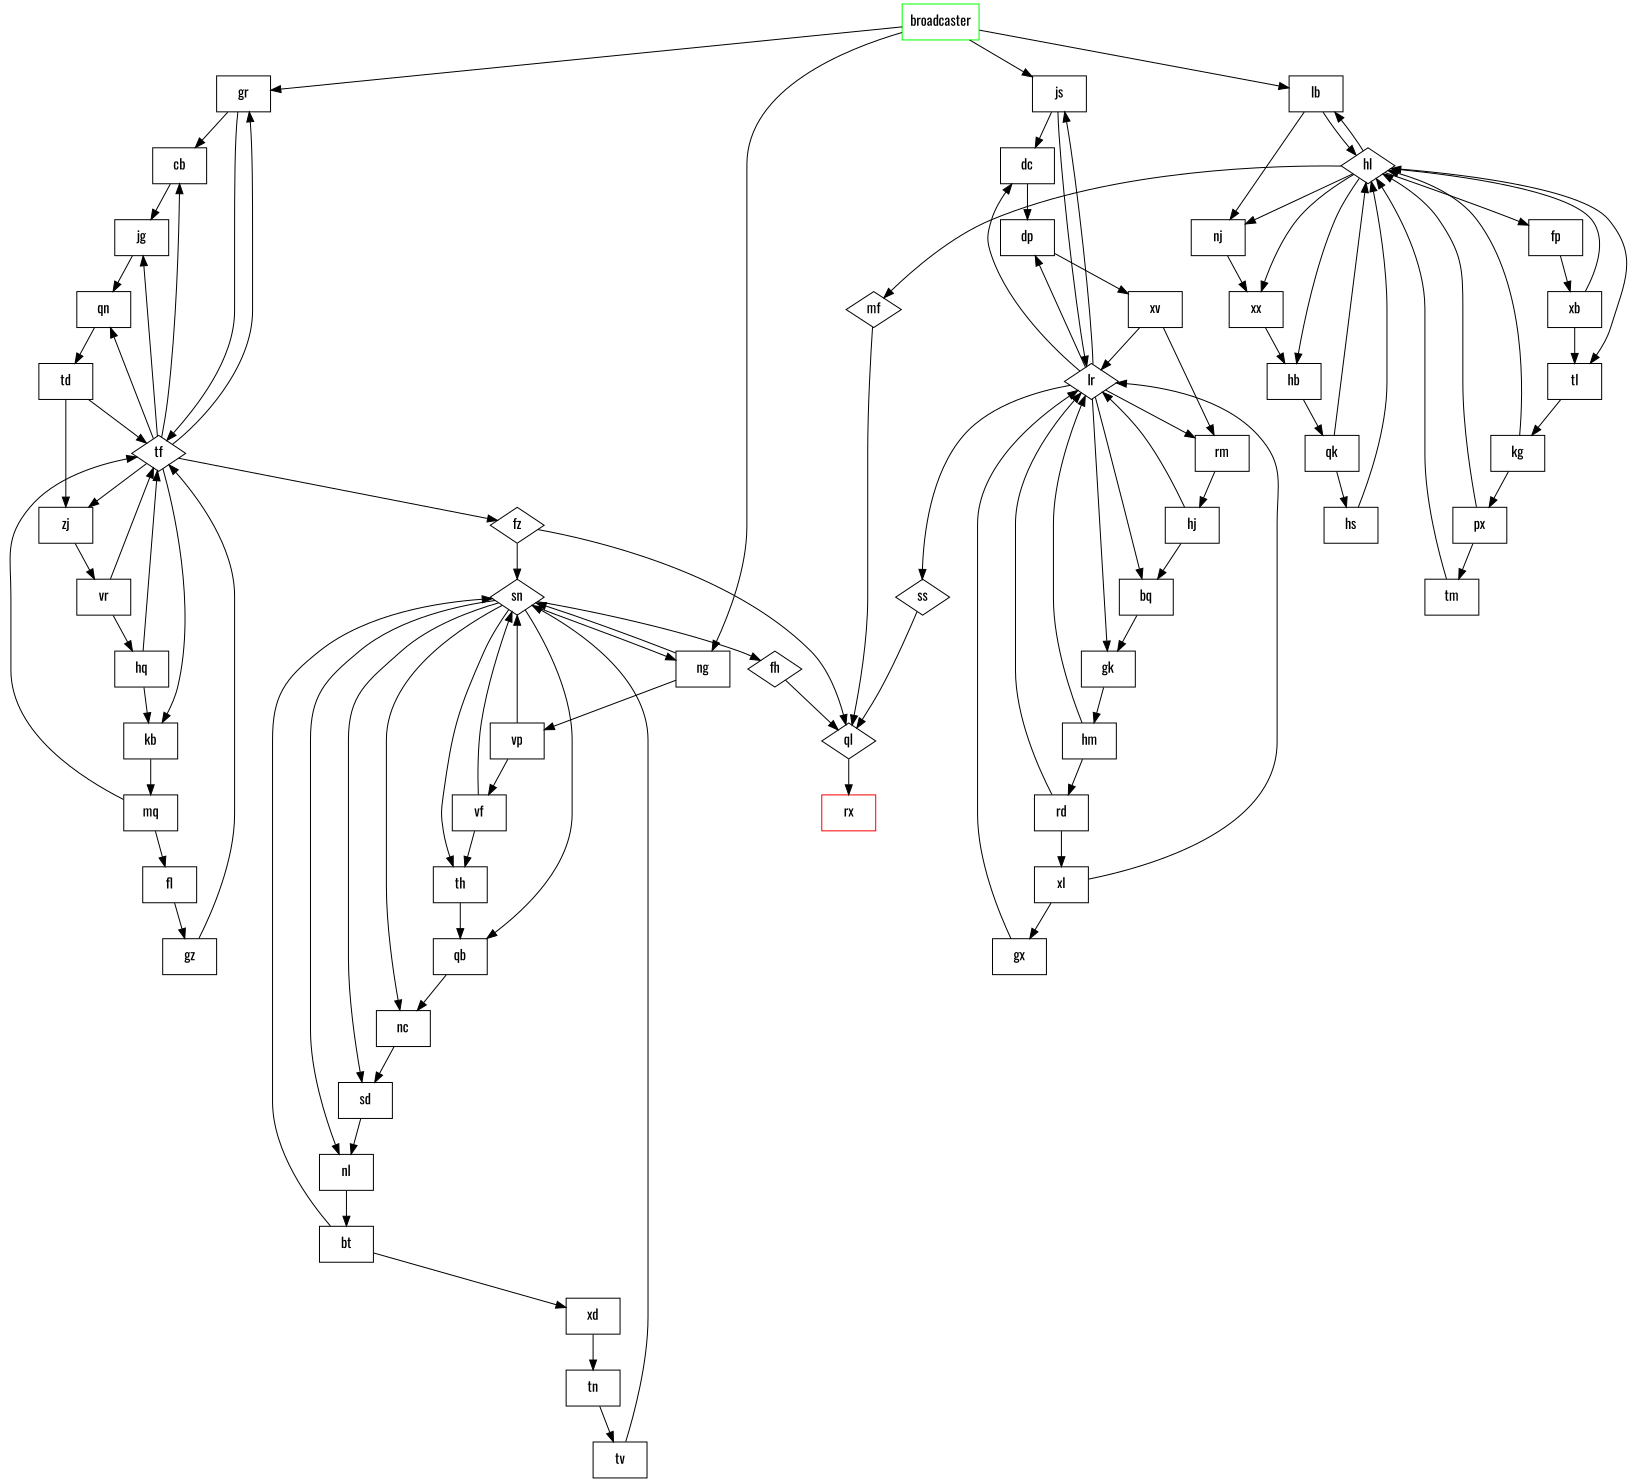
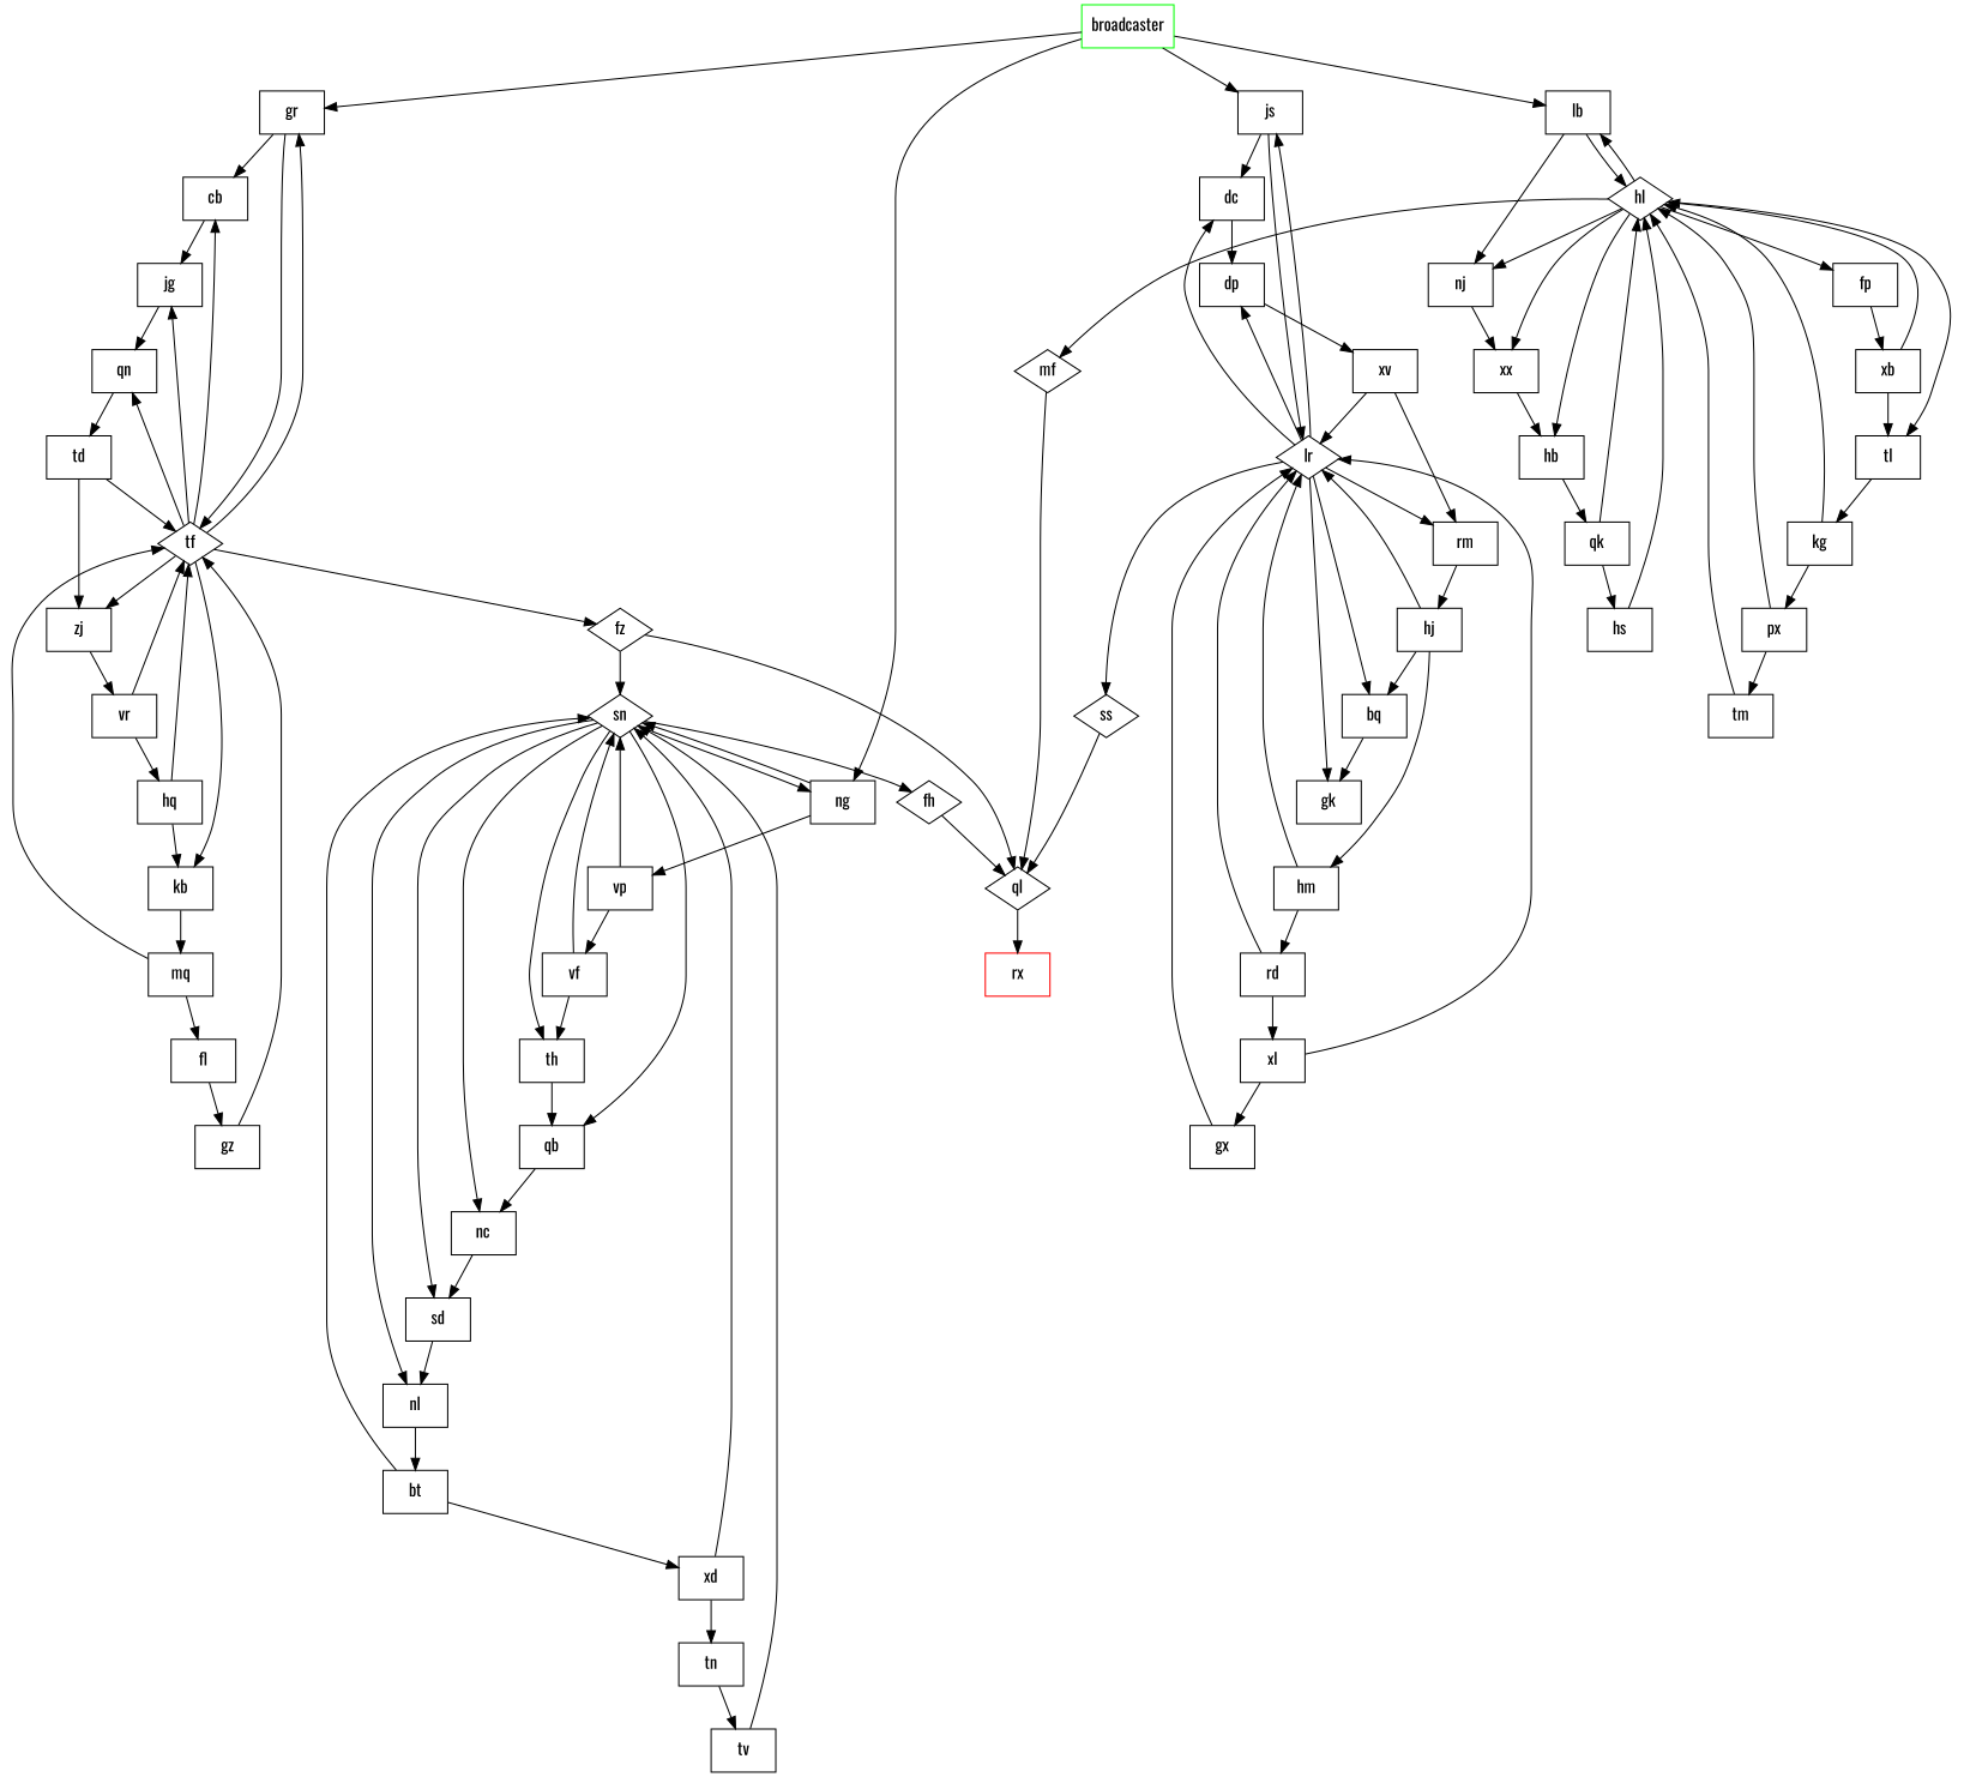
  digraph {
    fontname=Oswald
    node [fontname=Oswald shape=box]
    edge [fontname=Oswald]
    broadcaster [color=green]
    gr
    js
    lb
    ng
    cb
    tf [shape=diamond]
    dc
    lr [shape=diamond]
    hl [shape=diamond]
    nj
    sn [shape=diamond]
    vp
    bq
    gk
    hm
    bt
    xd
    fh [shape=diamond]
    nc
    sd
    nl
    qb
    th
    tn
    jg
    qn
    dp
    xv
    rm
    ql [shape=diamond]
    rx [color=red]
    fl
    gz
    fz [shape=diamond]
    kb
    zj
    fp
    xb
    tl
    rd
    gx
    ss [shape=diamond]
    hb
    qk
    hs
    hj
    mf [shape=diamond]
    xx
    kg
    xl
    hq
    mq
    td
    px
    tm
    vf
    vr
    tv
    broadcaster -> gr
    broadcaster -> js
    broadcaster -> lb
    broadcaster -> ng
    gr -> cb
    gr -> tf
    js -> dc
    js -> lr
    lb -> hl
    lb -> nj
    ng -> sn
    ng -> vp
    cb -> jg
    tf -> gr
    tf -> cb
    tf -> jg
    tf -> qn
    tf -> fz
    tf -> kb
    tf -> zj
    dc -> dp
    lr -> js
    lr -> dc
    lr -> bq
    lr -> gk
    lr -> dp
    lr -> rm
    lr -> ss
    hl -> lb
    hl -> nj
    hl -> fp
    hl -> tl
    hl -> hb
    hl -> mf
    hl -> xx
    nj -> xx
    sn -> ng
    sn -> fh
    sn -> nc
    sn -> sd
    sn -> nl
    sn -> qb
    sn -> th
    vp -> sn
    vp -> vf
    bq -> gk
-   gk -> hm
+   hj -> hm
    hm -> lr
    hm -> rd
    bt -> sn
    bt -> xd
+   xd -> sn
    xd -> tn
    fh -> ql
    nc -> sd
    sd -> nl
    nl -> bt
    qb -> nc
    th -> qb
    tn -> tv
    jg -> qn
    qn -> td
    dp -> xv
    xv -> lr
    xv -> rm
    rm -> hj
    ql -> rx
    fl -> gz
    gz -> tf
    fz -> sn
    fz -> ql
    kb -> mq
    zj -> vr
    fp -> xb
    xb -> hl
    xb -> tl
    tl -> kg
    rd -> lr
    rd -> xl
    gx -> lr
    ss -> ql
    hb -> qk
    qk -> hl
    qk -> hs
    hs -> hl
    hj -> lr
    hj -> bq
    mf -> ql
    xx -> hb
    kg -> hl
    kg -> px
    xl -> lr
    xl -> gx
    hq -> tf
    hq -> kb
    mq -> tf
    mq -> fl
    td -> tf
    td -> zj
    px -> hl
    px -> tm
    tm -> hl
    vf -> sn
    vf -> th
    vr -> tf
    vr -> hq
    tv -> sn
  }
